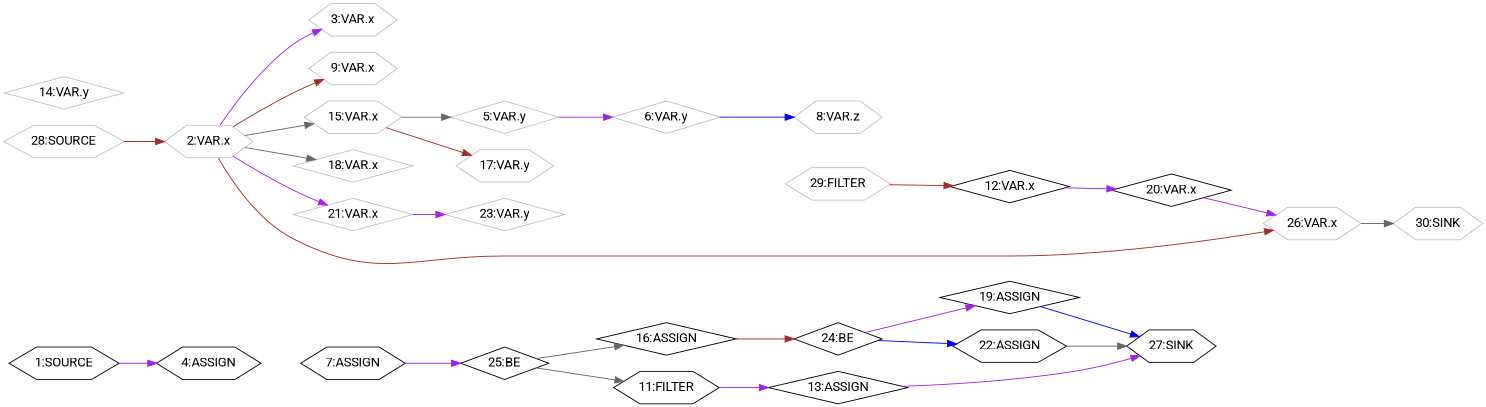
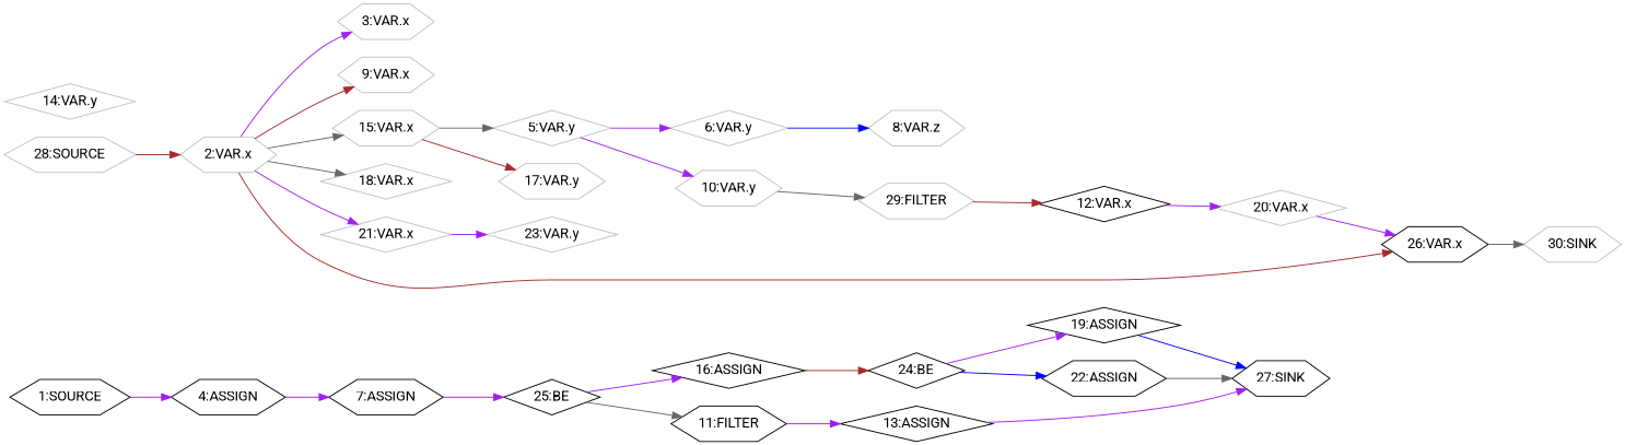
  digraph {
    fontname=Roboto
    rankdir=LR
    node [fontname=Roboto shape=hexagon color=grey]
    edge [color=purple fontname=Roboto]
    n1 [label="19:ASSIGN" shape=diamond color=""]
    n2 [label="27:SINK" color=""]
    n3 [label="13:ASSIGN" shape=diamond color=""]
    n4 [label="16:ASSIGN" shape=diamond color=""]
    n5 [label="24:BE" shape=diamond color=""]
    n6 [label="22:ASSIGN" color=""]
    n7 [label="4:ASSIGN" color=""]
    n8 [label="7:ASSIGN" color=""]
    n9 [label="25:BE" shape=diamond color=""]
    n10 [label="11:FILTER" color=""]
    n11 [label="1:SOURCE" color=""]
    n12 [label="2:VAR.x"]
    n13 [label="3:VAR.x"]
    n14 [label="9:VAR.x"]
    n15 [label="15:VAR.x"]
    n16 [label="18:VAR.x" shape=diamond]
    n17 [label="21:VAR.x" shape=diamond]
-   n18 [label="26:VAR.x"]
+   n18 [color=black label="26:VAR.x"]
    n19 [label="5:VAR.y" shape=diamond]
    n20 [label="17:VAR.y"]
    n21 [label="23:VAR.y" shape=diamond]
    n22 [label="30:SINK"]
    n23 [label="6:VAR.y" shape=diamond]
+   n24 [label="10:VAR.y"]
    n25 [label="8:VAR.z"]
    n26 [label="29:FILTER"]
    n27 [color=black label="12:VAR.x" shape=diamond]
-   n28 [color=black label="20:VAR.x" shape=diamond]
+   n28 [label="20:VAR.x" shape=diamond]
    n29 [label="14:VAR.y" shape=diamond]
    n30 [label="28:SOURCE"]
    n1 -> n2 [color=blue]
    n3 -> n2
    n4 -> n5 [color=brown]
    n5 -> n1
    n5 -> n6 [color=blue]
    n6 -> n2 [color=gray40]
+   n7 -> n8
    n8 -> n9
-   n9 -> n4 [color=gray40]
+   n9 -> n4
    n9 -> n10 [color=gray40]
    n10 -> n3
    n11 -> n7
    n12 -> n13
    n12 -> n14 [color=brown]
    n12 -> n15 [color=gray40]
    n12 -> n16 [color=gray40]
    n12 -> n17
    n12 -> n18 [color=brown]
    n15 -> n19 [color=gray40]
    n15 -> n20 [color=brown]
    n17 -> n21
    n18 -> n22 [color=gray40]
    n19 -> n23
+   n19 -> n24
    n23 -> n25 [color=blue]
+   n24 -> n26 [color=gray40]
    n26 -> n27 [color=brown]
    n27 -> n28
    n28 -> n18
    n30 -> n12 [color=brown]
  }
